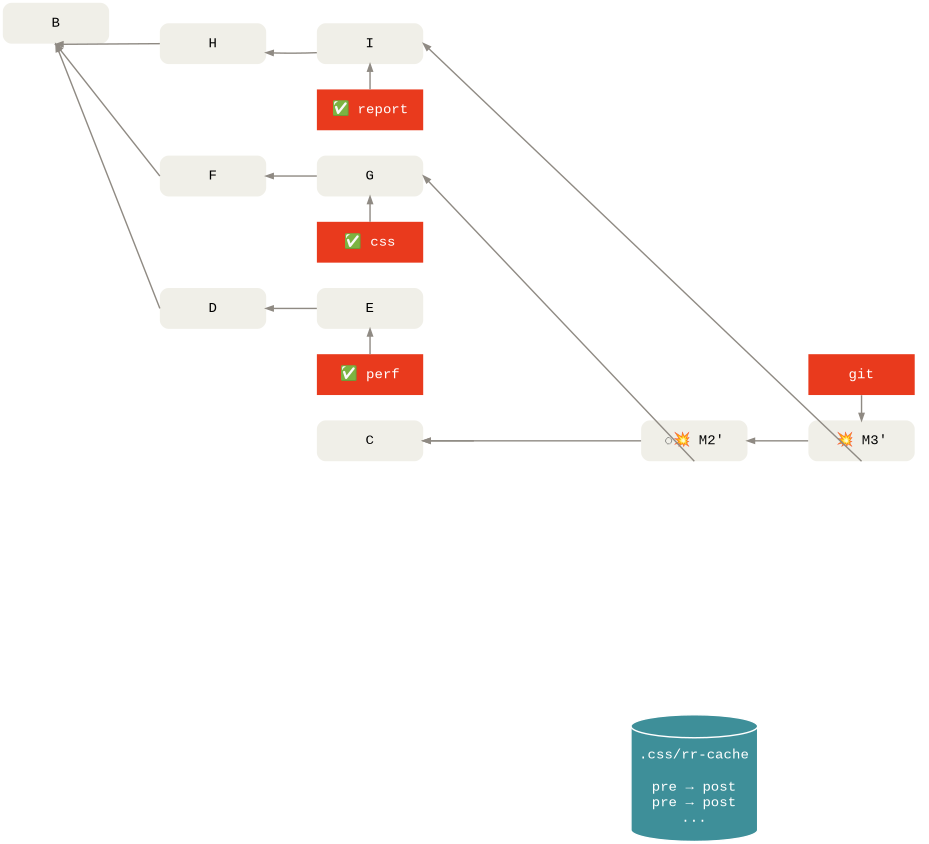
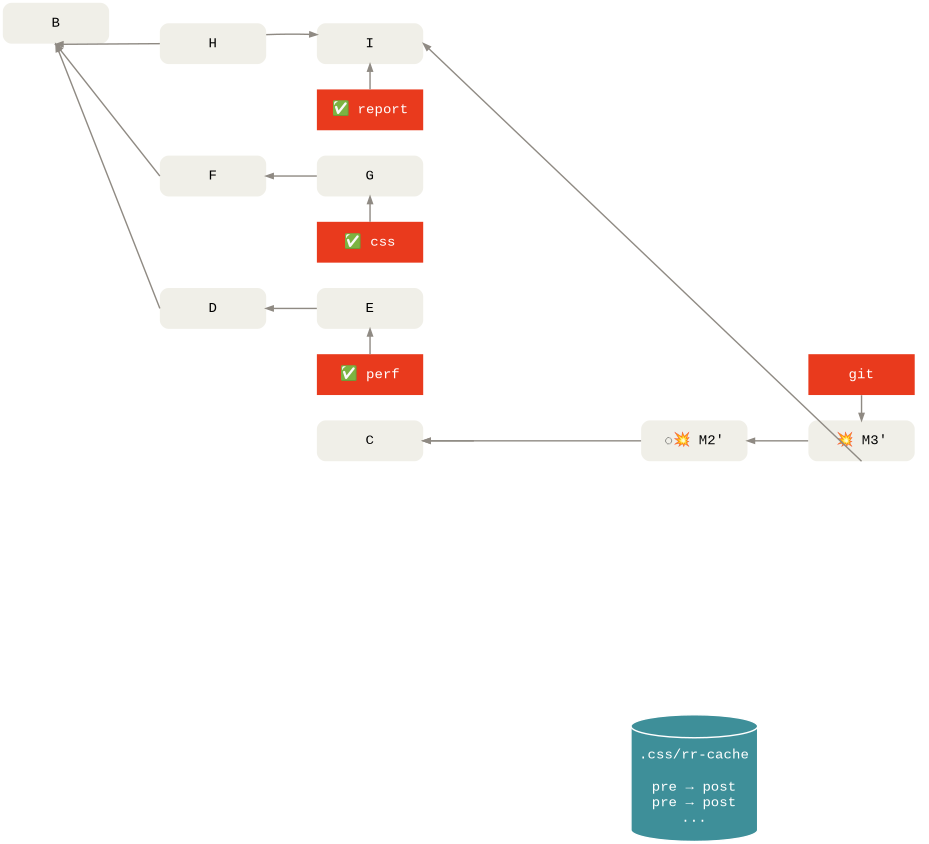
  digraph {
    nodesep=.5
    rankdir=LR
    ranksep=1
    splines=line
    node [fillcolor="#f0efe8" fixedsize=true fontname="Menlo, Monaco, Consolas, Lucida Console, Courier New, monospace" fontsize=20 group=topic_report margin=".2,.23" penwidth=0 shape=box style="rounded,filled"]
    edge [color="#8f8a83" dir=back penwidth=2]
    E [group=topic_perf height=.8 width=2.1]
    n2 [fillcolor="#e93a1d" fontcolor="#ffffff" height=.8 label="✅ perf" style=filled width=2.1]
    G [group=topic_css height=.8 width=2.1]
    n4 [fillcolor="#e93a1d" fontcolor="#ffffff" height=.8 label="✅ css" style=filled width=2.1]
    I [height=.8 width=2.1]
    n6 [fillcolor="#e93a1d" fontcolor="#ffffff" height=.8 label="✅ report" style=filled width=2.1]
    n7 [group=pu height=.8 label="️️💥 M2'" width=2.1]
    n8 [color="#ffffff" fillcolor="#3e8f99" fontcolor="#ffffff" height=2.5 label="\n.css/rr-cache\n\npre → post\npre → post\n..." penwidth=2 shape=cylinder style=filled width=2.5]
    n9 [group=pu height=.8 label="💥 M3'" width=2.1]
    n10 [fillcolor="#e93a1d" fontcolor="#ffffff" height=.8 label=git style=filled width=2.1]
    n11 [group=pu height=.8 label="💥 M1" style=invis width=2.1]
    B [group=master height=.8 width=2.1]
    D [group=topic_perf height=.8 width=2.1]
    F [group=topic_css height=.8 width=2.1]
    H [height=.8 width=2.1]
    C [group=master height=.8 width=2.1]
    subgraph sub_1 {
      rank=same
      E
      n2
    }
    subgraph sub_2 {
      rank=same
      G
      n4
    }
    subgraph sub_3 {
      rank=same
      I
      n6
    }
    subgraph sub_4 {
      rank=same
      n7
      n8
    }
    subgraph cluster_5 {
      color=invis
      subgraph sub_6 {
        color=invis
        rank=same
        n9
        n10
      }
    }
    E -> n2
    E -> n11 [headport=s style=invis tailport=e]
    G -> n4
-   G -> n7 [headport=s tailport=e]
    I -> n6
    I -> n9 [headport=s tailport=e]
    n7 -> n8 [constraint=false minlen=10 penwidth=3 style=invis]
    n7 -> n9
    n8 -> n11 [constraint=false headport=s minlen=10 penwidth=3 style=invis]
    n9 -> n8 [constraint=false minlen=10 penwidth=3 style=invis tailport=s]
    n9 -> n10
    n11 -> n7 [style=invis]
    B -> D [headport=w tailport=s]
    B -> F [headport=w tailport=s]
    B -> H [headport=w tailport=s weight=5]
    D -> E
    F -> G
-   H -> I
+   I -> H
    C -> n7
    C -> n11 [weight=5]
  }
